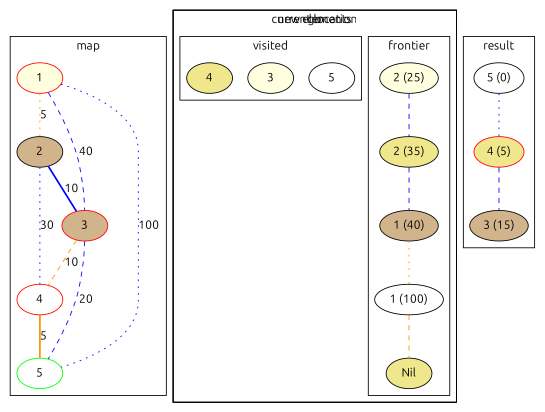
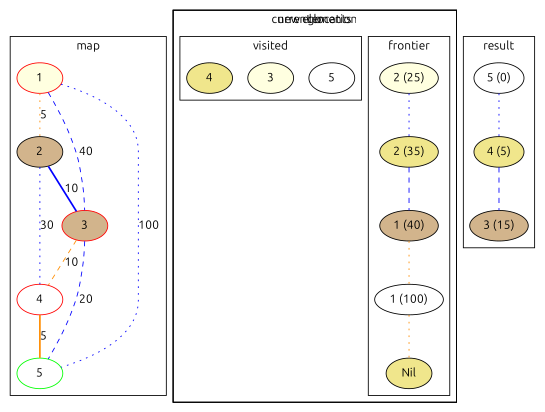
  graph {
    fontname=Ubuntu
    node [fillcolor=white fontname=Ubuntu style=filled]
    edge [color=blue fontname=Ubuntu style=dotted]
    n1 [color=red fillcolor=lightyellow label=1]
    n2 [fillcolor=tan label=2]
    n3 [color=red fillcolor=tan label=3]
    n4 [color=green label=5]
    n5 [color=red label=4]
    n6 [fillcolor=lightyellow label="2 (25)"]
    n7 [fillcolor=khaki label="2 (35)"]
    n8 [fillcolor=tan label="1 (40)"]
    n9 [label="1 (100)"]
    n10 [fillcolor=khaki label=Nil]
    n11 [label=5]
    n12 [fillcolor=lightyellow label=3]
    n13 [fillcolor=khaki label=4]
    n14 [label="5 (0)"]
-   n15 [fillcolor=khaki label="4 (5)" color=red]
+   n15 [fillcolor=khaki label="4 (5)"]
    n16 [fillcolor=tan label="3 (15)"]
    subgraph cluster_1 {
      label=map
      n1
      n2
      n3
      n4
      n5
    }
    subgraph cluster_2 {
      label=go
      subgraph cluster_3 {
        label=frontier
        n6
        n7
        n8
        n9
        n10
      }
      subgraph cluster_4 {
        label=visited
        n11
        n12
        n13
      }
      subgraph cluster_5 {
        label="current location"
      }
      subgraph cluster_6 {
        label="new elements"
      }
    }
    subgraph cluster_7 {
      label=result
      n14
      n15
      n16
    }
    n1 -- n2 [color=darkorange label=5 weight=95]
    n1 -- n3 [label=40 style=dashed weight=60]
    n1 -- n4 [label=100 weight=1]
    n2 -- n3 [label=10 style=bold weight=90]
    n2 -- n5 [label=30 weight=70]
    n3 -- n4 [label=20 style=dashed weight=80]
    n3 -- n5 [color=darkorange label=10 style=dashed weight=90]
    n5 -- n4 [color=darkorange label=5 style=bold weight=95]
-   n6 -- n7 [style=dashed]
+   n6 -- n7
    n7 -- n8 [style=dashed]
    n8 -- n9 [color=darkorange]
-   n9 -- n10 [color=darkorange style=dashed]
+   n9 -- n10 [color=darkorange]
    n14 -- n15
    n15 -- n16 [style=dashed]
  }
